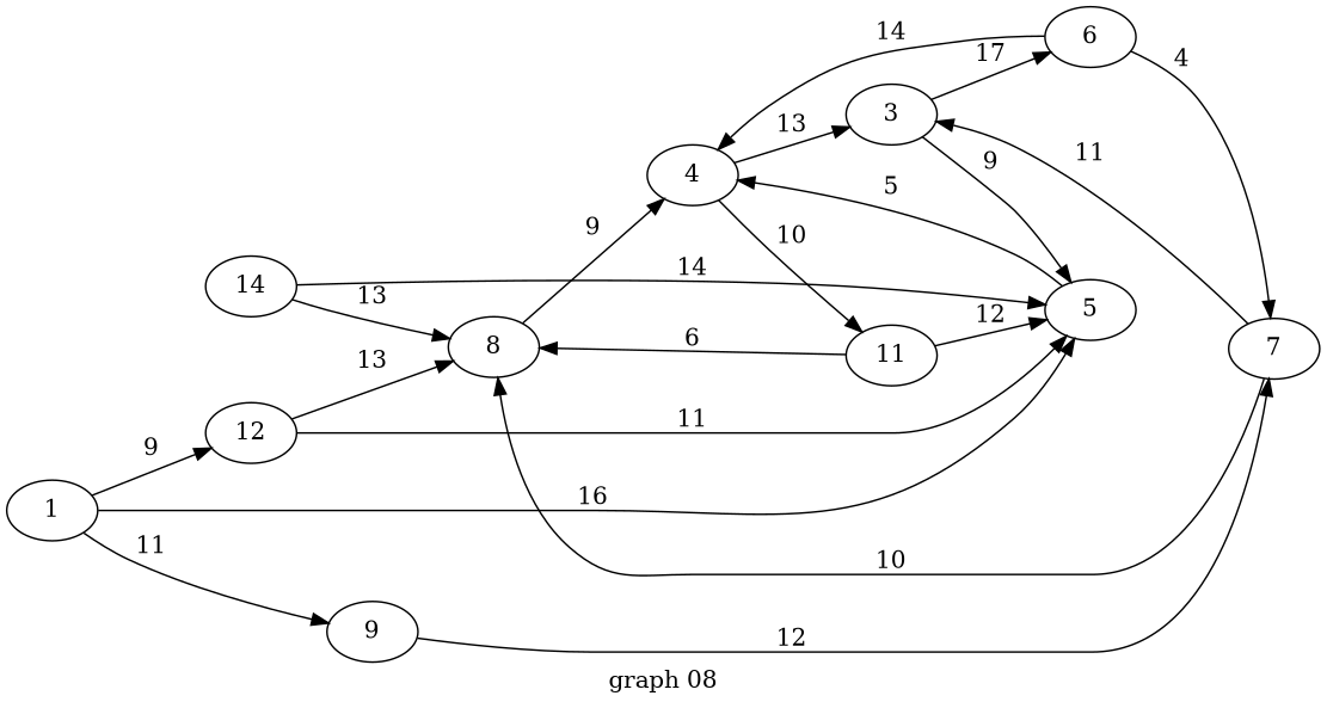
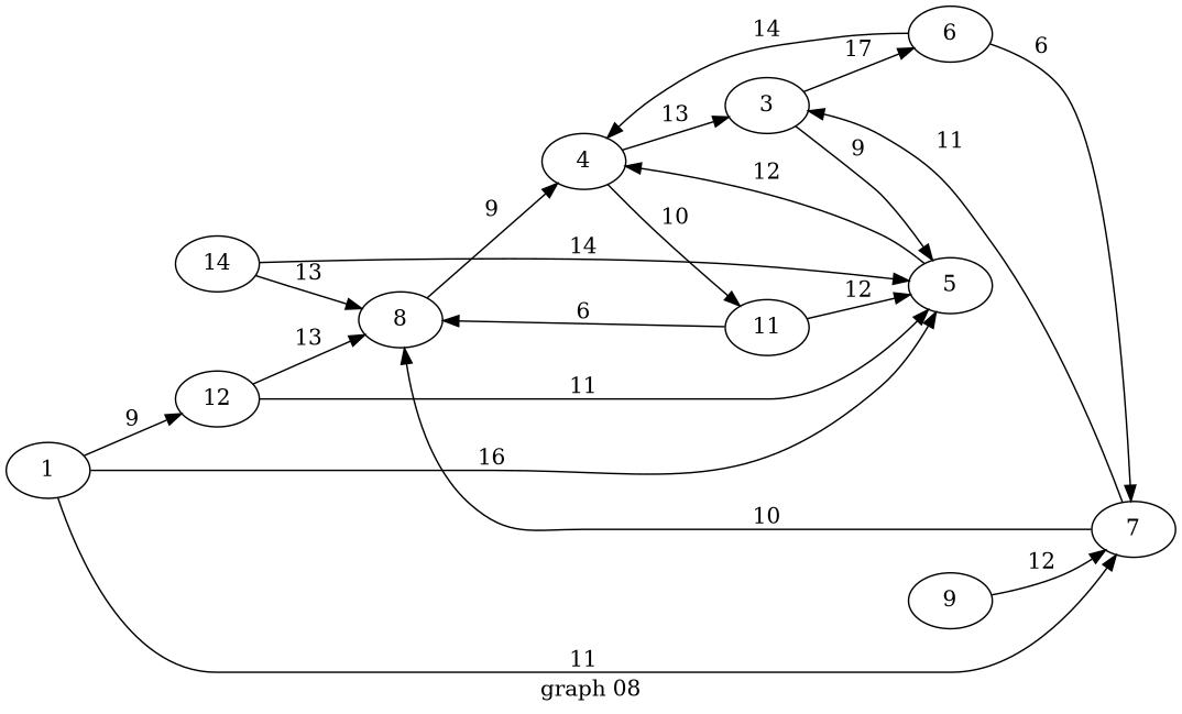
  digraph {
    label="graph 08"
    rankdir=LR
    8
    4
    3
    11
    5
    6
    7
    9
    n9 [label=14]
    12
    1
    8 -> 4 [label=" 9 "]
    4 -> 3 [label=" 13 "]
    4 -> 11 [label=" 10 "]
    3 -> 5 [label=" 9 "]
    3 -> 6 [label=" 17 "]
    11 -> 8 [label=" 6 "]
    11 -> 5 [label=" 12 "]
-   5 -> 4 [label=" 5 "]
+   5 -> 4 [label=" 12 "]
    6 -> 4 [label=" 14 "]
-   6 -> 7 [label=" 4 "]
+   6 -> 7 [label=" 6 "]
    7 -> 8 [label=" 10 "]
    7 -> 3 [label=" 11 "]
    9 -> 7 [label=" 12 "]
    n9 -> 8 [label=" 13 "]
    n9 -> 5 [label=" 14 "]
    12 -> 8 [label=" 13 "]
    12 -> 5 [label=" 11 "]
    1 -> 5 [label=" 16 "]
-   1 -> 9 [label=" 11 "]
+   1 -> 7 [label=" 11 "]
    1 -> 12 [label=" 9 "]
  }
